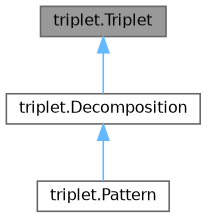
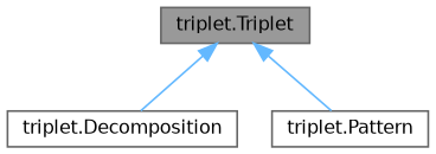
  digraph {
    node [color=gray40 fillcolor=white fontname=Helvetica fontsize=10 shape=box style=filled]
    edge [color=steelblue1 dir=back fontname=Helvetica fontsize=10 labelfontname=Helvetica labelfontsize=10 style=solid]
    n1 [fillcolor=grey60 fontcolor=black height=0.2 label="triplet.Triplet" width=0.4]
    n2 [height=0.2 label="triplet.Decomposition" width=0.4]
    n3 [height=0.2 label="triplet.Pattern" width=0.4]
    n1 -> n2
-   n2 -> n3
+   n1 -> n3
  }
